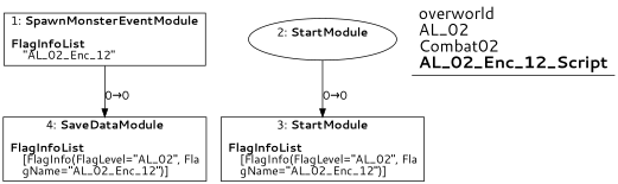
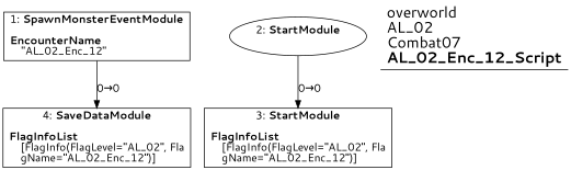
  digraph {
    fontname="Segoe UI"
    splines=spline
    node [fontname="Segoe UI" shape=box]
    edge [fontname="Segoe UI"]
-   n1 [label=<1: <b>SpawnMonsterEventModule</b><br/><br/><b>FlagInfoList</b><br align="left"/>    &quot;AL_02_Enc_12&quot;<br align="left"/>>]
+   n1 [label=<1: <b>SpawnMonsterEventModule</b><br/><br/><b>EncounterName</b><br align="left"/>    &quot;AL_02_Enc_12&quot;<br align="left"/>>]
    n2 [label=<4: <b>SaveDataModule</b><br/><br/><b>FlagInfoList</b><br align="left"/>    [FlagInfo(FlagLevel=&quot;AL_02&quot;, Fla<br align="left"/>    gName=&quot;AL_02_Enc_12&quot;)]<br align="left"/>>]
    n3 [label=<2: <b>StartModule</b><br/><br/>> shape=oval]
    n4 [label=<3: <b>StartModule</b><br/><br/><b>FlagInfoList</b><br align="left"/>    [FlagInfo(FlagLevel=&quot;AL_02&quot;, Fla<br align="left"/>    gName=&quot;AL_02_Enc_12&quot;)]<br align="left"/>>]
-   n5 [label=<<font point-size="20">overworld<br align="left"/>AL_02<br align="left"/>Combat02<br align="left"/><b>AL_02_Enc_12_Script</b><br align="left"/></font>> shape=underline]
+   n5 [label=<<font point-size="20">overworld<br align="left"/>AL_02<br align="left"/>Combat07<br align="left"/><b>AL_02_Enc_12_Script</b><br align="left"/></font>> shape=underline]
    n1 -> n2 [label="0→0"]
    n3 -> n4 [label="0→0"]
  }
